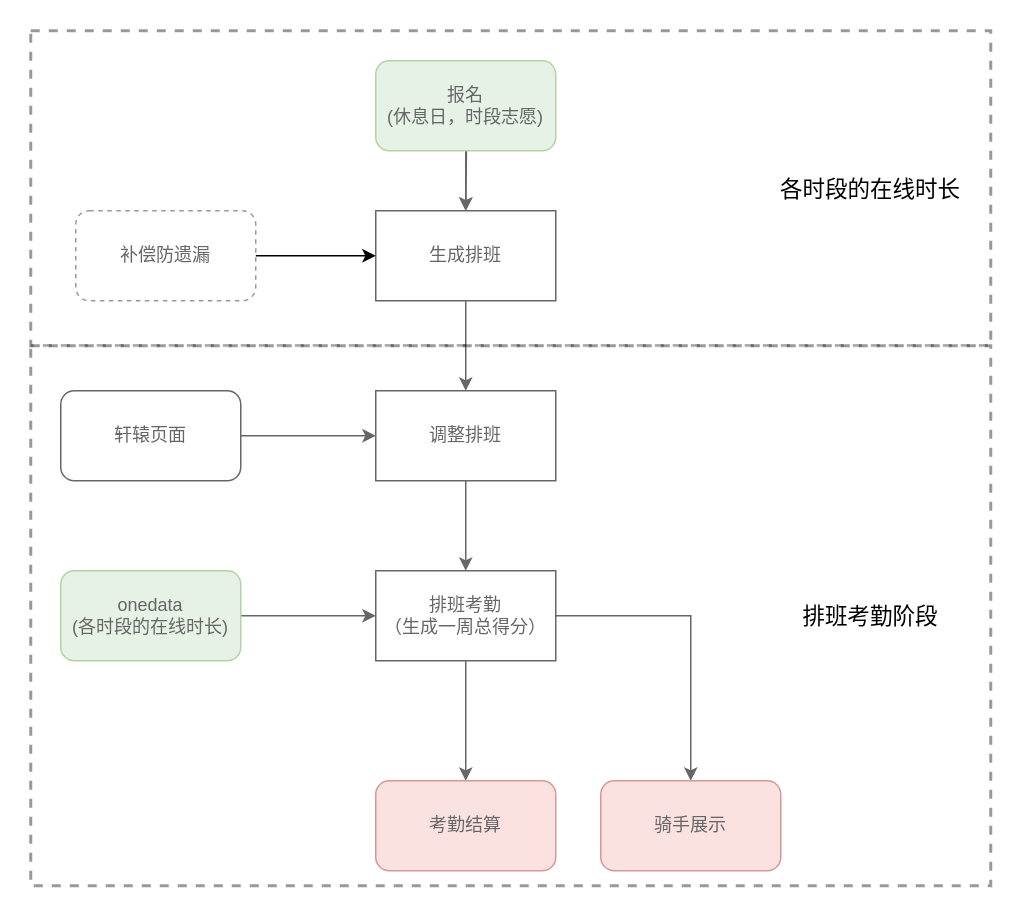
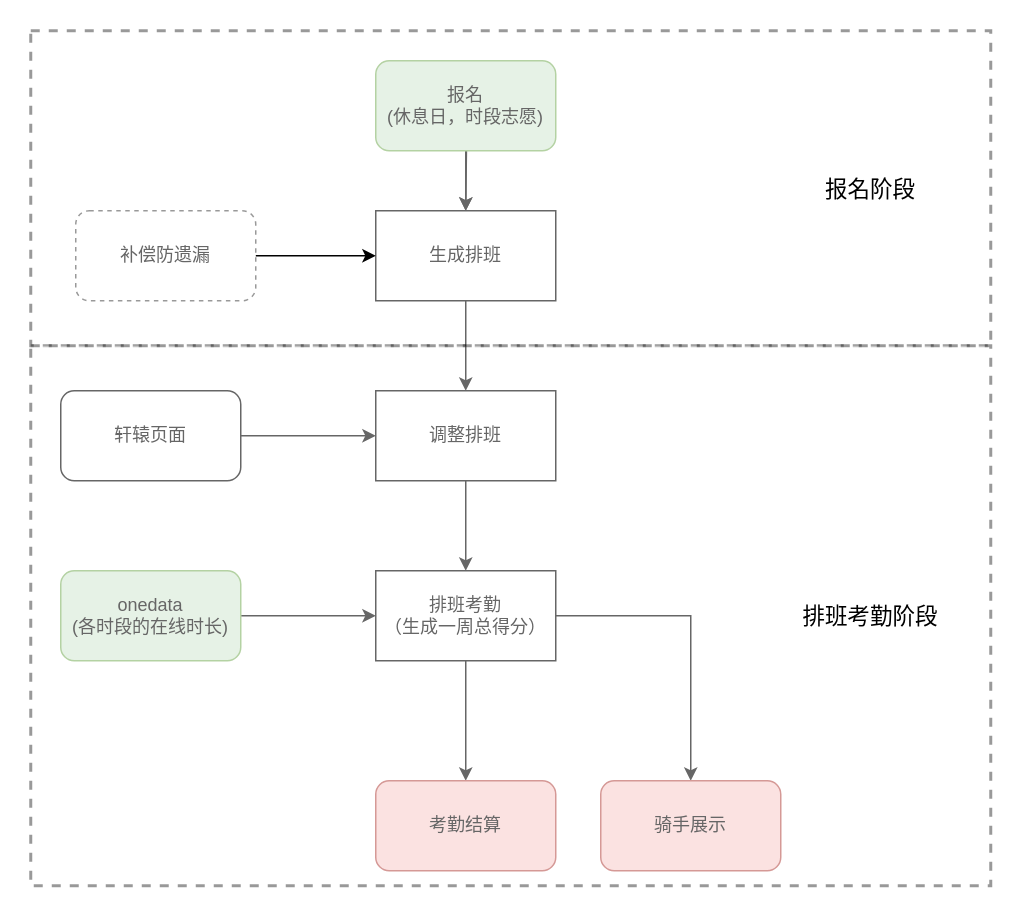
  <mxCell id="0" />
  <mxCell id="1" parent="0" />
  <mxCell id="2" value="" style="edgeStyle=orthogonalEdgeStyle;rounded=0;orthogonalLoop=1;jettySize=auto;html=1;" parent="1" target="4" edge="1"><mxGeometry relative="1" as="geometry"><mxPoint x="310" y="50" as="sourcePoint" /></mxGeometry></mxCell>
  <mxCell id="3" value="" style="edgeStyle=orthogonalEdgeStyle;rounded=0;orthogonalLoop=1;jettySize=auto;html=1;" parent="1" source="4" target="6" edge="1"><mxGeometry relative="1" as="geometry" /></mxCell>
  <mxCell id="4" value="生成排班" style="rounded=0;whiteSpace=wrap;html=1;" parent="1" vertex="1"><mxGeometry x="250" y="140" width="120" height="60" as="geometry" /></mxCell>
  <mxCell id="5" value="" style="edgeStyle=orthogonalEdgeStyle;rounded=0;orthogonalLoop=1;jettySize=auto;html=1;" parent="1" source="6" target="9" edge="1"><mxGeometry relative="1" as="geometry" /></mxCell>
  <mxCell id="6" value="调整排班" style="rounded=0;whiteSpace=wrap;html=1;" parent="1" vertex="1"><mxGeometry x="250" y="260" width="120" height="60" as="geometry" /></mxCell>
  <mxCell id="7" style="edgeStyle=orthogonalEdgeStyle;rounded=0;orthogonalLoop=1;jettySize=auto;html=1;entryX=0.5;entryY=0;entryDx=0;entryDy=0;" parent="1" source="9" target="16" edge="1"><mxGeometry relative="1" as="geometry"><mxPoint x="470" y="450" as="targetPoint" /></mxGeometry></mxCell>
  <mxCell id="8" style="edgeStyle=orthogonalEdgeStyle;rounded=0;orthogonalLoop=1;jettySize=auto;html=1;entryX=0.5;entryY=0;entryDx=0;entryDy=0;" parent="1" source="9" target="17" edge="1"><mxGeometry relative="1" as="geometry" /></mxCell>
  <mxCell id="9" value="排班考勤&lt;br&gt;（生成一周总得分）" style="rounded=0;whiteSpace=wrap;html=1;" parent="1" vertex="1"><mxGeometry x="250" y="380" width="120" height="60" as="geometry" /></mxCell>
  <mxCell id="10" value="" style="edgeStyle=orthogonalEdgeStyle;rounded=0;orthogonalLoop=1;jettySize=auto;html=1;" parent="1" source="11" target="9" edge="1"><mxGeometry relative="1" as="geometry" /></mxCell>
  <mxCell id="11" value="onedata&lt;br&gt;(各时段的在线时长)" style="rounded=1;whiteSpace=wrap;html=1;fillColor=#d5e8d4;strokeColor=#82b366;" parent="1" vertex="1"><mxGeometry x="40" y="380" width="120" height="60" as="geometry" /></mxCell>
  <mxCell id="12" value="" style="edgeStyle=orthogonalEdgeStyle;rounded=0;orthogonalLoop=1;jettySize=auto;html=1;" parent="1" source="13" target="6" edge="1"><mxGeometry relative="1" as="geometry" /></mxCell>
  <mxCell id="13" value="轩辕页面" style="rounded=1;whiteSpace=wrap;html=1;" parent="1" vertex="1"><mxGeometry x="40" y="260" width="120" height="60" as="geometry" /></mxCell>
  <mxCell id="14" value="" style="edgeStyle=orthogonalEdgeStyle;rounded=0;orthogonalLoop=1;jettySize=auto;html=1;" parent="1" source="15" target="4" edge="1"><mxGeometry relative="1" as="geometry" /></mxCell>
  <mxCell id="15" value="&lt;span&gt;报名&lt;/span&gt;&lt;br&gt;&lt;span&gt;(休息日，时段志愿)&lt;/span&gt;" style="rounded=1;whiteSpace=wrap;html=1;fillColor=#d5e8d4;strokeColor=#82b366;" parent="1" vertex="1"><mxGeometry x="250" y="40" width="120" height="60" as="geometry" /></mxCell>
  <mxCell id="16" value="骑手展示" style="rounded=1;whiteSpace=wrap;html=1;fillColor=#f8cecc;strokeColor=#b85450;" parent="1" vertex="1"><mxGeometry x="400" y="520" width="120" height="60" as="geometry" /></mxCell>
  <mxCell id="17" value="考勤结算" style="rounded=1;whiteSpace=wrap;html=1;fillColor=#f8cecc;strokeColor=#b85450;" parent="1" vertex="1"><mxGeometry x="250" y="520" width="120" height="60" as="geometry" /></mxCell>
- <mxCell id="18" value="&lt;blockquote style=&quot;margin: 0 0 0 40px ; border: none ; padding: 0px&quot;&gt;&lt;blockquote style=&quot;margin: 0 0 0 40px ; border: none ; padding: 0px&quot;&gt;&lt;blockquote style=&quot;margin: 0 0 0 40px ; border: none ; padding: 0px&quot;&gt;&lt;blockquote style=&quot;margin: 0 0 0 40px ; border: none ; padding: 0px&quot;&gt;&lt;blockquote style=&quot;margin: 0 0 0 40px ; border: none ; padding: 0px&quot;&gt;&lt;blockquote style=&quot;margin: 0 0 0 40px ; border: none ; padding: 0px&quot;&gt;&lt;blockquote style=&quot;margin: 0 0 0 40px ; border: none ; padding: 0px&quot;&gt;&lt;blockquote style=&quot;margin: 0 0 0 40px ; border: none ; padding: 0px&quot;&gt;&lt;blockquote style=&quot;margin: 0 0 0 40px ; border: none ; padding: 0px&quot;&gt;&lt;blockquote style=&quot;margin: 0 0 0 40px ; border: none ; padding: 0px&quot;&gt;&lt;blockquote style=&quot;margin: 0 0 0 40px ; border: none ; padding: 0px&quot;&gt;&lt;blockquote style=&quot;margin: 0 0 0 40px ; border: none ; padding: 0px&quot;&gt;&lt;div style=&quot;text-align: left&quot;&gt;&lt;span&gt;&lt;font style=&quot;font-size: 15px&quot;&gt;各时段的在线时长&lt;/font&gt;&lt;/span&gt;&lt;/div&gt;&lt;/blockquote&gt;&lt;/blockquote&gt;&lt;/blockquote&gt;&lt;/blockquote&gt;&lt;/blockquote&gt;&lt;/blockquote&gt;&lt;/blockquote&gt;&lt;/blockquote&gt;&lt;/blockquote&gt;&lt;/blockquote&gt;&lt;/blockquote&gt;&lt;/blockquote&gt;&lt;div style=&quot;text-align: justify&quot;&gt;&lt;/div&gt;" style="rounded=0;whiteSpace=wrap;html=1;dashed=1;opacity=40;strokeWidth=2;" parent="1" vertex="1"><mxGeometry x="20" y="20" width="640" height="210" as="geometry" /></mxCell>
+ <mxCell id="18" value="&lt;blockquote style=&quot;margin: 0 0 0 40px ; border: none ; padding: 0px&quot;&gt;&lt;blockquote style=&quot;margin: 0 0 0 40px ; border: none ; padding: 0px&quot;&gt;&lt;blockquote style=&quot;margin: 0 0 0 40px ; border: none ; padding: 0px&quot;&gt;&lt;blockquote style=&quot;margin: 0 0 0 40px ; border: none ; padding: 0px&quot;&gt;&lt;blockquote style=&quot;margin: 0 0 0 40px ; border: none ; padding: 0px&quot;&gt;&lt;blockquote style=&quot;margin: 0 0 0 40px ; border: none ; padding: 0px&quot;&gt;&lt;blockquote style=&quot;margin: 0 0 0 40px ; border: none ; padding: 0px&quot;&gt;&lt;blockquote style=&quot;margin: 0 0 0 40px ; border: none ; padding: 0px&quot;&gt;&lt;blockquote style=&quot;margin: 0 0 0 40px ; border: none ; padding: 0px&quot;&gt;&lt;blockquote style=&quot;margin: 0 0 0 40px ; border: none ; padding: 0px&quot;&gt;&lt;blockquote style=&quot;margin: 0 0 0 40px ; border: none ; padding: 0px&quot;&gt;&lt;blockquote style=&quot;margin: 0 0 0 40px ; border: none ; padding: 0px&quot;&gt;&lt;div style=&quot;text-align: left&quot;&gt;&lt;span&gt;&lt;font style=&quot;font-size: 15px&quot;&gt;报名阶段&lt;/font&gt;&lt;/span&gt;&lt;/div&gt;&lt;/blockquote&gt;&lt;/blockquote&gt;&lt;/blockquote&gt;&lt;/blockquote&gt;&lt;/blockquote&gt;&lt;/blockquote&gt;&lt;/blockquote&gt;&lt;/blockquote&gt;&lt;/blockquote&gt;&lt;/blockquote&gt;&lt;/blockquote&gt;&lt;/blockquote&gt;&lt;div style=&quot;text-align: justify&quot;&gt;&lt;/div&gt;" style="rounded=0;whiteSpace=wrap;html=1;dashed=1;opacity=40;strokeWidth=2;" parent="1" vertex="1"><mxGeometry x="20" y="20" width="640" height="210" as="geometry" /></mxCell>
  <mxCell id="19" value="&lt;blockquote style=&quot;margin: 0 0 0 40px ; border: none ; padding: 0px&quot;&gt;&lt;blockquote style=&quot;margin: 0 0 0 40px ; border: none ; padding: 0px&quot;&gt;&lt;blockquote style=&quot;margin: 0 0 0 40px ; border: none ; padding: 0px&quot;&gt;&lt;blockquote style=&quot;margin: 0 0 0 40px ; border: none ; padding: 0px&quot;&gt;&lt;blockquote style=&quot;margin: 0 0 0 40px ; border: none ; padding: 0px&quot;&gt;&lt;blockquote style=&quot;margin: 0 0 0 40px ; border: none ; padding: 0px&quot;&gt;&lt;blockquote style=&quot;margin: 0 0 0 40px ; border: none ; padding: 0px&quot;&gt;&lt;blockquote style=&quot;margin: 0 0 0 40px ; border: none ; padding: 0px&quot;&gt;&lt;blockquote style=&quot;margin: 0 0 0 40px ; border: none ; padding: 0px&quot;&gt;&lt;blockquote style=&quot;margin: 0 0 0 40px ; border: none ; padding: 0px&quot;&gt;&lt;blockquote style=&quot;margin: 0 0 0 40px ; border: none ; padding: 0px&quot;&gt;&lt;blockquote style=&quot;margin: 0 0 0 40px ; border: none ; padding: 0px&quot;&gt;&lt;div style=&quot;text-align: left&quot;&gt;&lt;span&gt;&lt;font style=&quot;font-size: 15px&quot;&gt;排班考勤阶段&lt;/font&gt;&lt;/span&gt;&lt;/div&gt;&lt;/blockquote&gt;&lt;/blockquote&gt;&lt;/blockquote&gt;&lt;/blockquote&gt;&lt;/blockquote&gt;&lt;/blockquote&gt;&lt;/blockquote&gt;&lt;/blockquote&gt;&lt;/blockquote&gt;&lt;/blockquote&gt;&lt;/blockquote&gt;&lt;/blockquote&gt;&lt;div style=&quot;text-align: justify&quot;&gt;&lt;/div&gt;" style="rounded=0;whiteSpace=wrap;html=1;dashed=1;opacity=40;strokeWidth=2;" parent="1" vertex="1"><mxGeometry x="20" y="230" width="640" height="360" as="geometry" /></mxCell>
  <mxCell id="20" value="" style="edgeStyle=orthogonalEdgeStyle;rounded=0;orthogonalLoop=1;jettySize=auto;html=1;" parent="1" source="21" edge="1"><mxGeometry relative="1" as="geometry"><mxPoint x="250" y="170" as="targetPoint" /></mxGeometry></mxCell>
  <mxCell id="21" value="&lt;font color=&quot;#666666&quot;&gt;补偿防遗漏&lt;/font&gt;" style="rounded=1;whiteSpace=wrap;html=1;strokeWidth=1;opacity=40;dashed=1;" parent="1" vertex="1"><mxGeometry x="50" y="140" width="120" height="60" as="geometry" /></mxCell>
